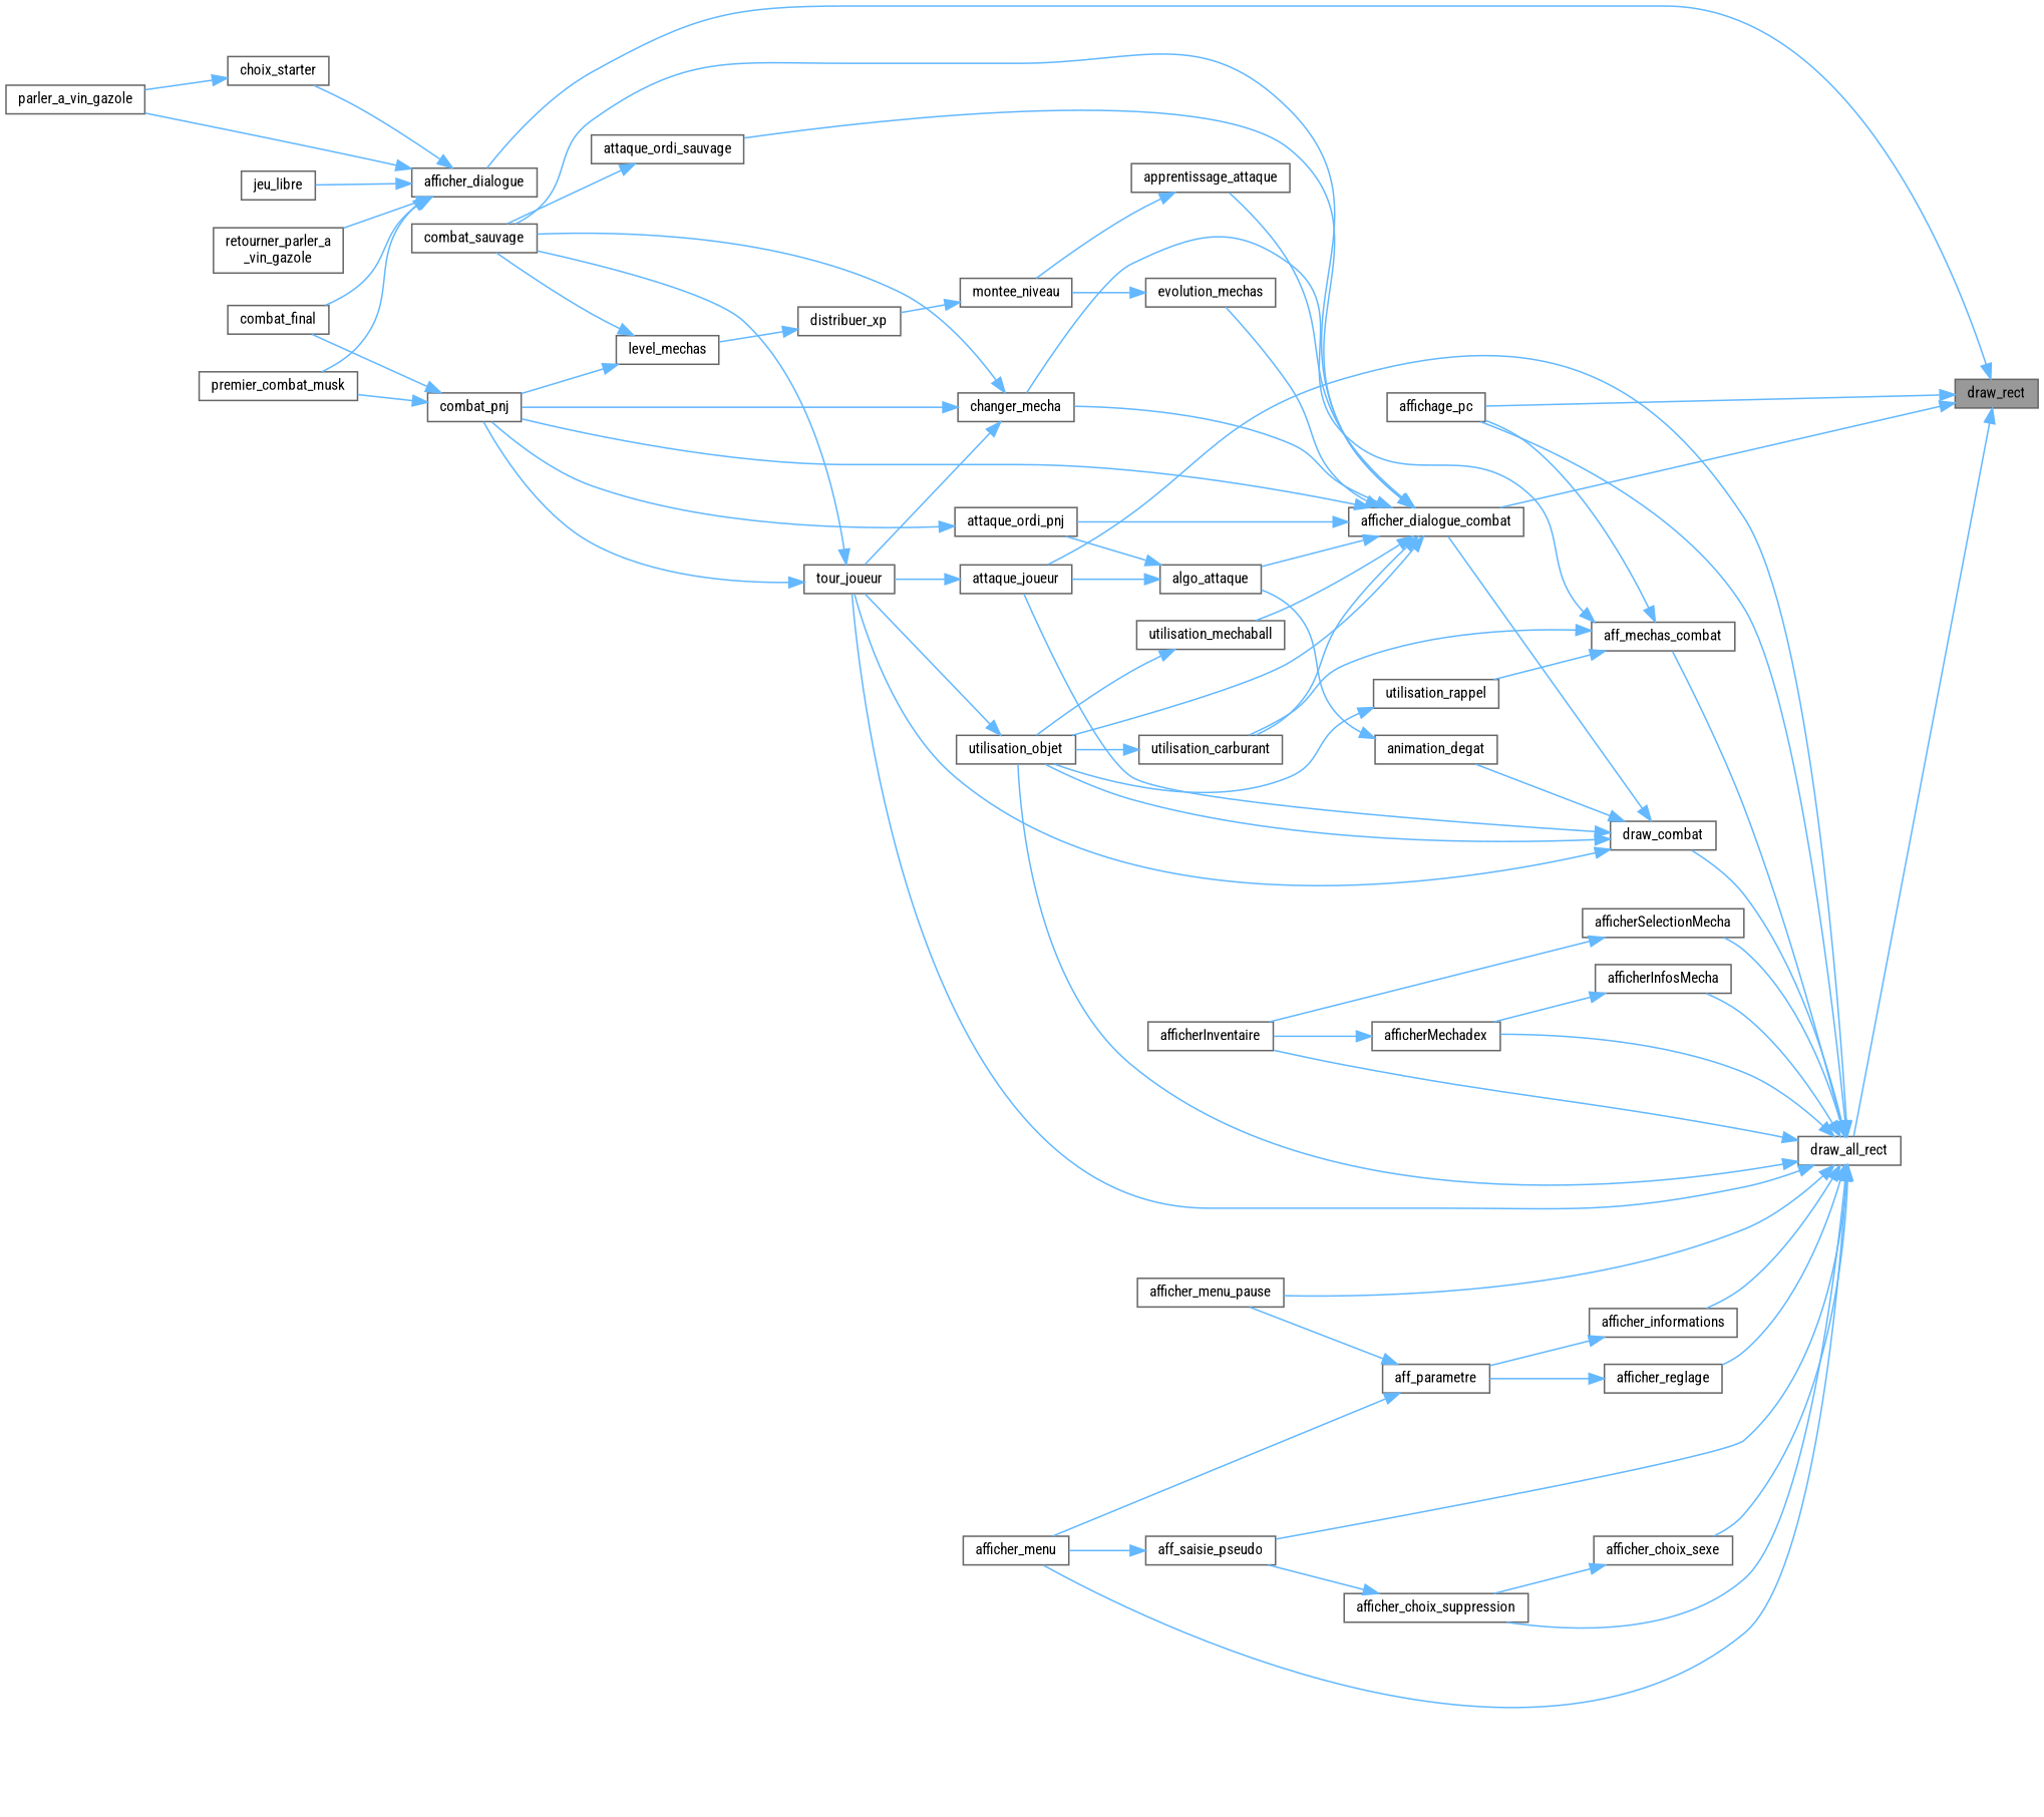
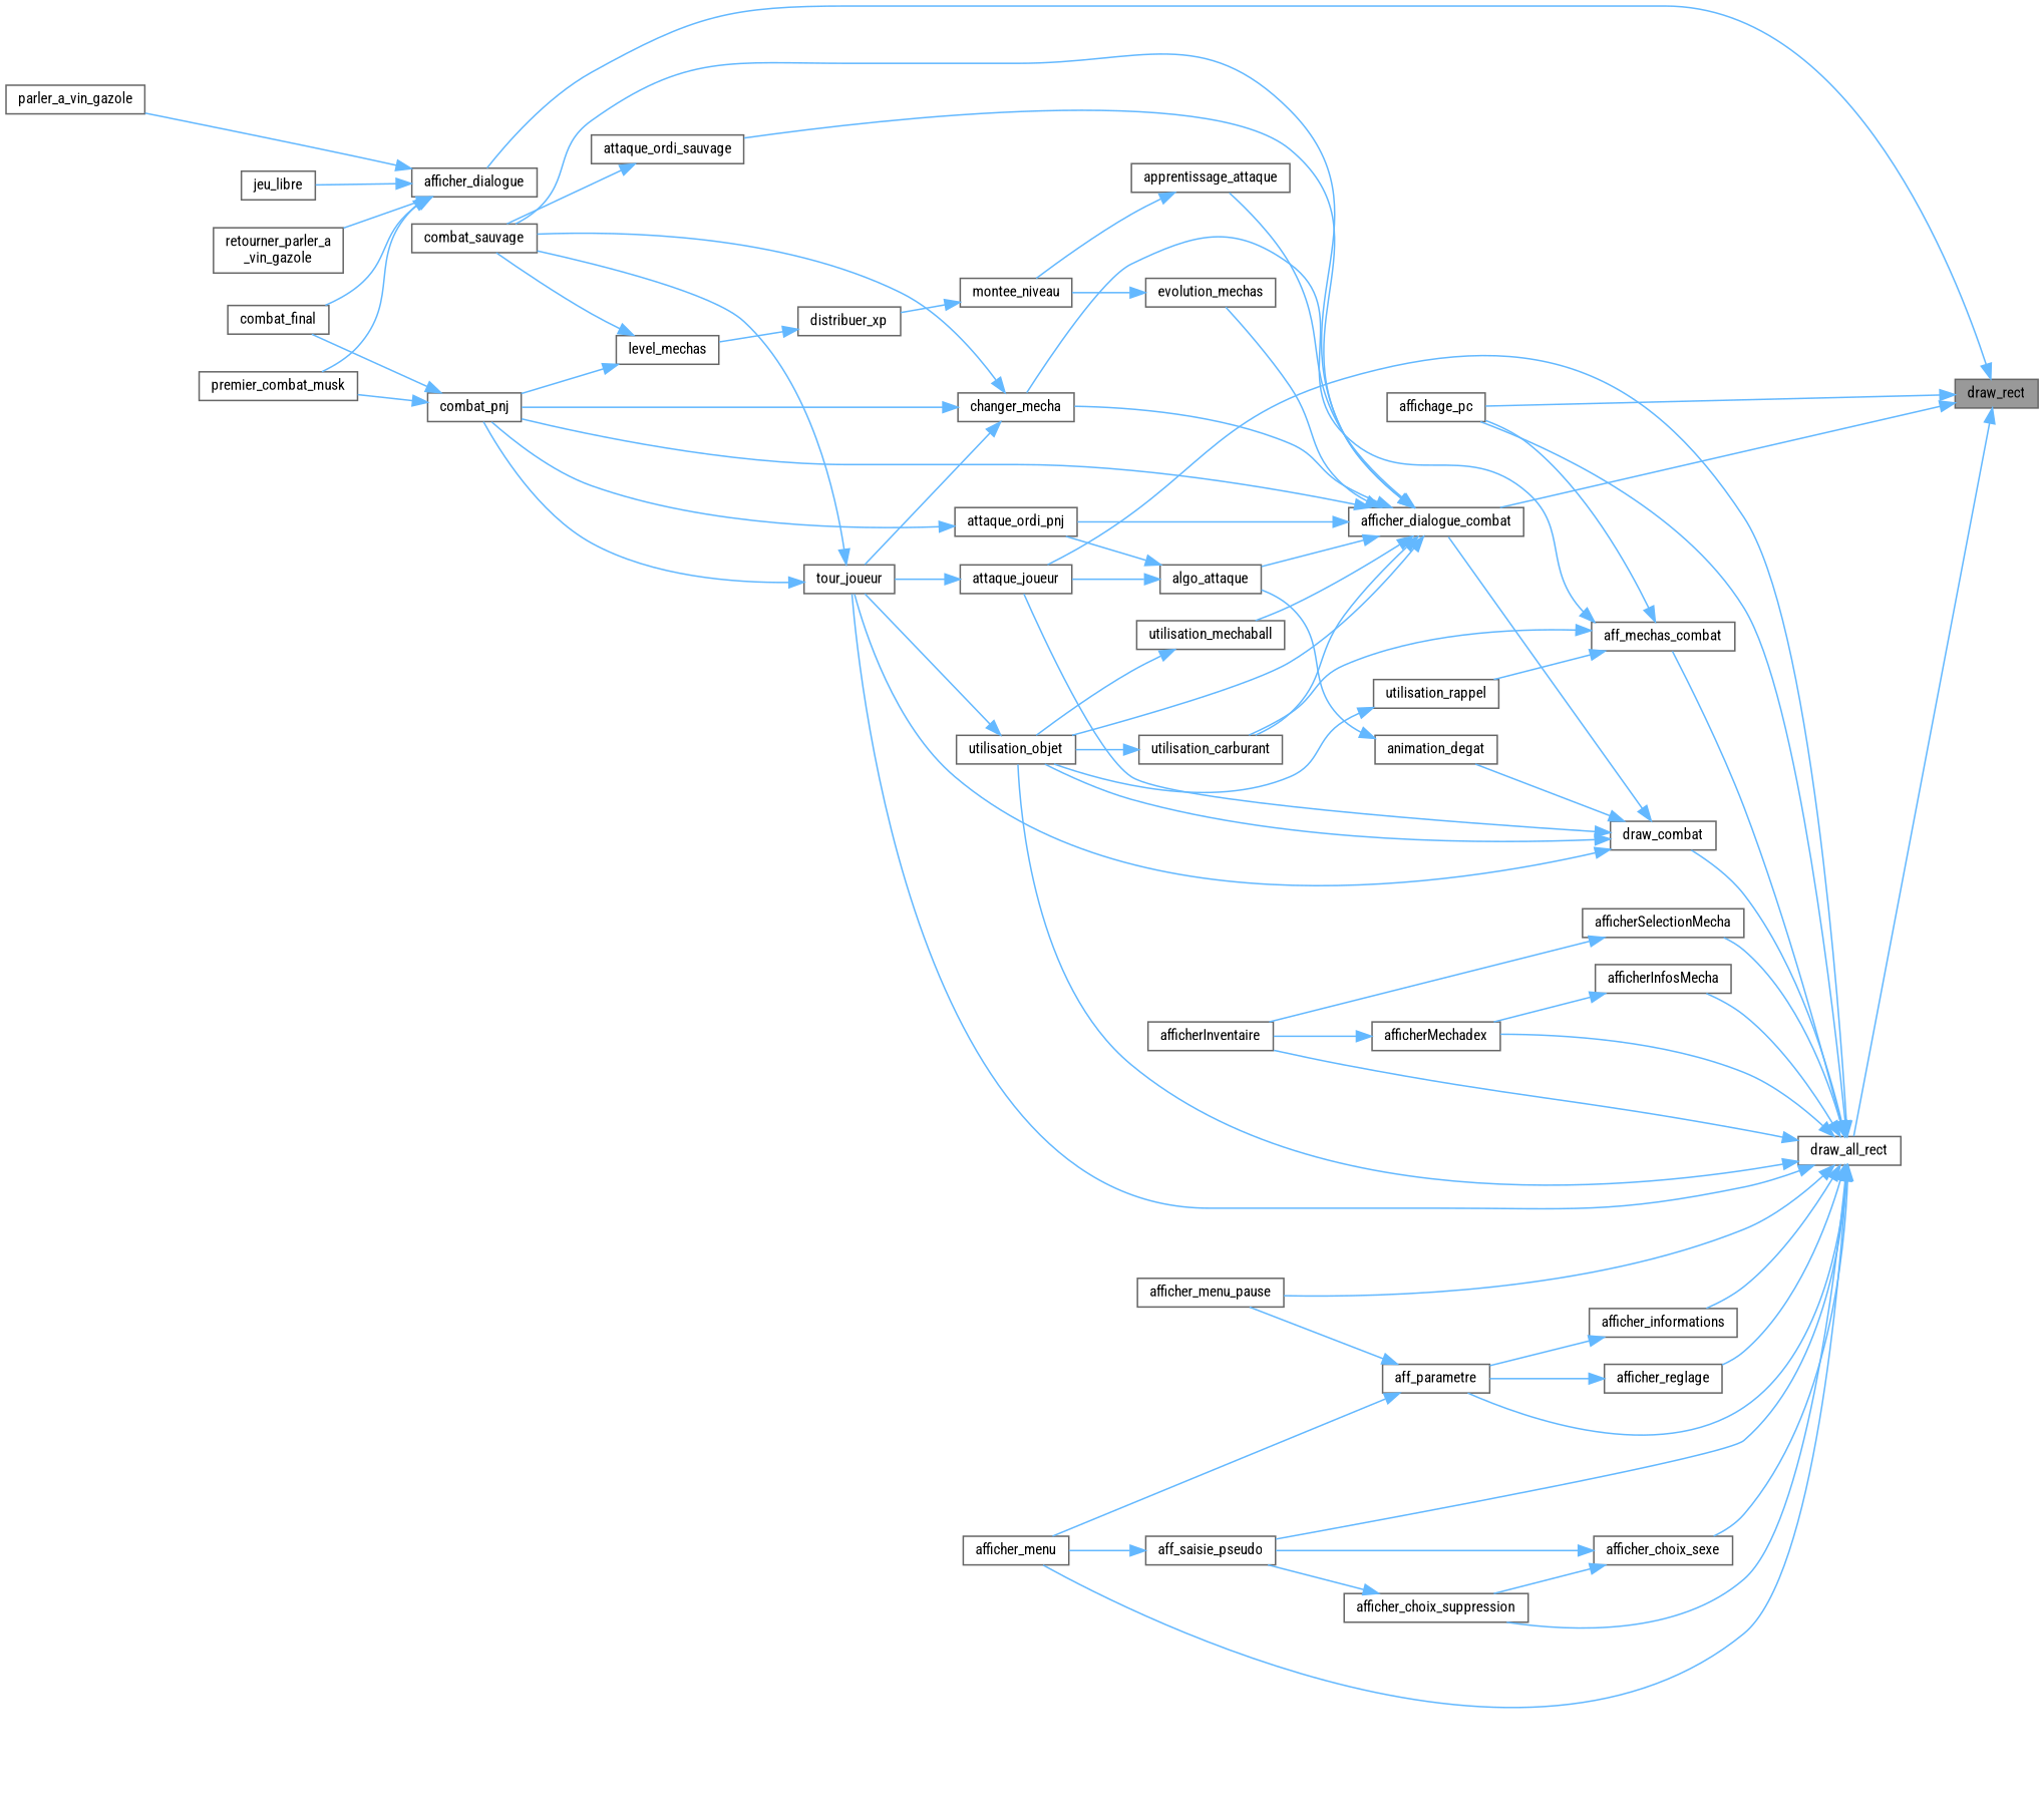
  digraph {
    fontname="Roboto Condensed"
    rankdir=RL
    node [color=grey40 fillcolor=white fontname="Roboto Condensed" fontsize=10 shape=box style=filled]
    edge [color=steelblue1 dir=back fontname="Roboto Condensed" fontsize=10 labelfontname=Helvetica labelfontsize=10 style=solid]
    n1 [color=gray40 fillcolor=grey60 fontcolor=black height=0.2 label=draw_rect width=0.4]
    n2 [height=0.2 label=affichage_pc width=0.4]
    n3 [height=0.2 label=afficher_dialogue width=0.4]
    n4 [height=0.2 label=afficher_dialogue_combat width=0.4]
    n5 [height=0.2 label=draw_all_rect width=0.4]
-   n6 [height=0.2 label=choix_starter width=0.4]
    n7 [height=0.2 label=parler_a_vin_gazole width=0.4]
    n8 [height=0.2 label=combat_final width=0.4]
    n9 [height=0.2 label=jeu_libre width=0.4]
    n10 [height=0.2 label=premier_combat_musk width=0.4]
    n11 [height=0.2 label="retourner_parler_a\l_vin_gazole" width=0.4]
    n12 [height=0.2 label=algo_attaque width=0.4]
    n13 [height=0.2 label=combat_pnj width=0.4]
    n14 [height=0.2 label=combat_sauvage width=0.4]
    n15 [height=0.2 label=attaque_ordi_pnj width=0.4]
    n16 [height=0.2 label=attaque_ordi_sauvage width=0.4]
    n17 [height=0.2 label=apprentissage_attaque width=0.4]
    n18 [height=0.2 label=changer_mecha width=0.4]
    n19 [height=0.2 label=evolution_mechas width=0.4]
    n20 [height=0.2 label=utilisation_carburant width=0.4]
    n21 [height=0.2 label=utilisation_objet width=0.4]
    n22 [height=0.2 label=utilisation_mechaball width=0.4]
    n23 [height=0.2 label=attaque_joueur width=0.4]
    n24 [height=0.2 label=tour_joueur width=0.4]
    n25 [height=0.2 label=aff_mechas_combat width=0.4]
    n26 [height=0.2 label=aff_parametre width=0.4]
    n27 [height=0.2 label=afficher_menu width=0.4]
    n28 [height=0.2 label=afficher_menu_pause width=0.4]
    n29 [height=0.2 label=aff_saisie_pseudo width=0.4]
    n30 [height=0.2 label=afficher_choix_sexe width=0.4]
    n31 [height=0.2 label=afficher_choix_suppression width=0.4]
    n32 [height=0.2 label=afficher_informations width=0.4]
    n33 [height=0.2 label=afficher_reglage width=0.4]
    n34 [height=0.2 label=afficherInfosMecha width=0.4]
    n35 [height=0.2 label=afficherMechadex width=0.4]
    n36 [height=0.2 label=afficherInventaire width=0.4]
    n37 [height=0.2 label=afficherSelectionMecha width=0.4]
    n38 [height=0.2 label=draw_combat width=0.4]
    n39 [height=0.2 label=montee_niveau width=0.4]
    n40 [height=0.2 label=utilisation_rappel width=0.4]
    n41 [height=0.2 label=distribuer_xp width=0.4]
    n42 [height=0.2 label=level_mechas width=0.4]
    n43 [height=0.2 label=animation_degat width=0.4]
    n1 -> n2
    n1 -> n3
    n1 -> n4
    n1 -> n5
-   n3 -> n6
    n3 -> n7
    n3 -> n8
    n3 -> n9
    n3 -> n10
    n3 -> n11
    n4 -> n12
    n4 -> n13
    n4 -> n14
    n4 -> n15
    n4 -> n16
    n4 -> n17
    n4 -> n18
    n4 -> n19
    n4 -> n20
    n4 -> n21
    n4 -> n22
    n5 -> n2
    n5 -> n21
    n5 -> n23
    n5 -> n24
    n5 -> n25
+   n5 -> n26
    n5 -> n27
    n5 -> n28
    n5 -> n29
    n5 -> n30
    n5 -> n31
    n5 -> n32
    n5 -> n33
    n5 -> n34
    n5 -> n35
    n5 -> n36
    n5 -> n37
    n5 -> n38
-   n6 -> n7
    n12 -> n15
    n12 -> n23
    n13 -> n8
    n13 -> n10
    n15 -> n13
    n16 -> n14
    n17 -> n39
    n18 -> n13
    n18 -> n14
    n18 -> n24
    n19 -> n39
    n20 -> n21
    n21 -> n24
    n22 -> n21
    n23 -> n24
    n24 -> n13
    n24 -> n14
    n25 -> n2
    n25 -> n18
    n25 -> n20
    n25 -> n40
    n26 -> n27
    n26 -> n28
    n29 -> n27
+   n30 -> n29
    n30 -> n31
    n31 -> n29
    n32 -> n26
    n33 -> n26
    n34 -> n35
    n35 -> n36
    n37 -> n36
    n38 -> n4
    n38 -> n21
    n38 -> n23
    n38 -> n24
    n38 -> n43
    n39 -> n41
    n40 -> n21
    n41 -> n42
    n42 -> n13
    n42 -> n14
    n43 -> n12
  }
